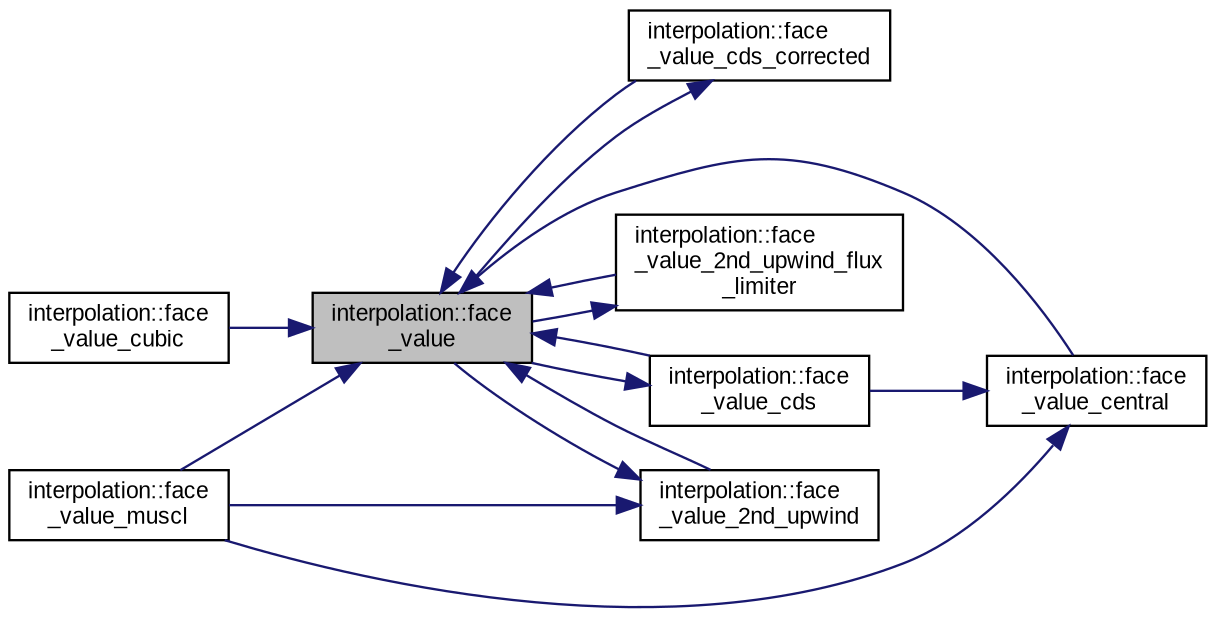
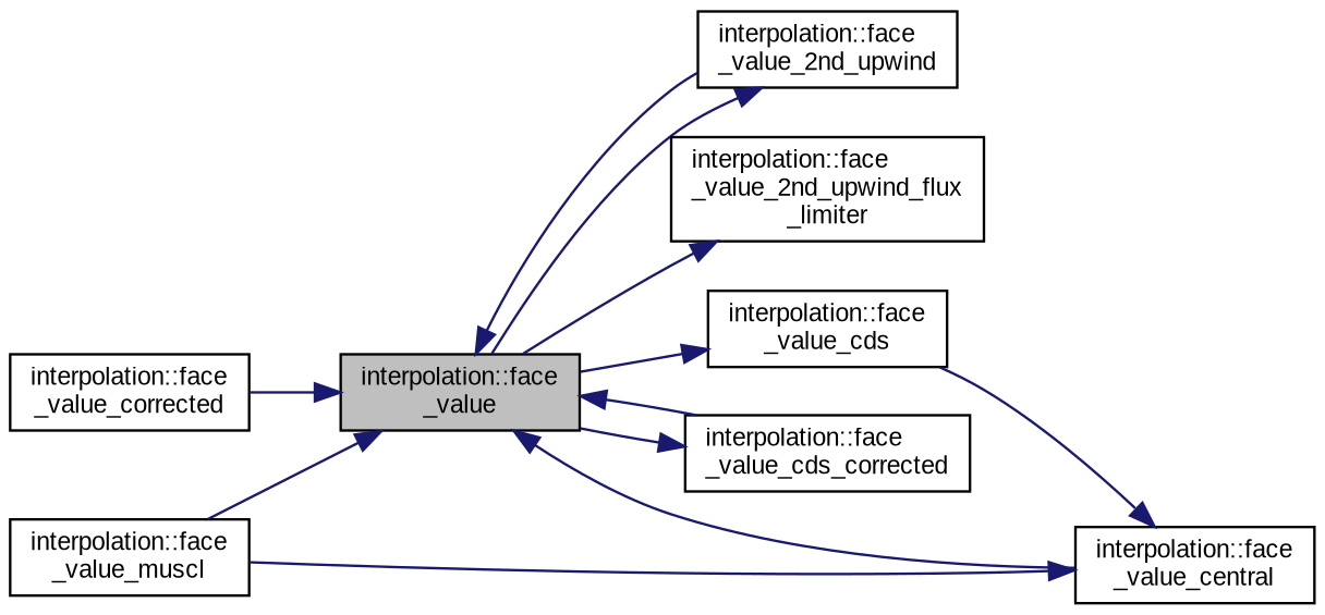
  digraph {
    fontname="Liberation Sans"
    rankdir=LR
    node [color=black fillcolor=white fontname="Liberation Sans" fontsize=10 shape=record style=filled]
    edge [color=midnightblue fontname="Liberation Sans" fontsize=10 labelfontname=Helvetica labelfontsize=10 style=solid]
    n1 [fillcolor=grey75 fontcolor=black height=0.2 label="interpolation::face\l_value" width=0.4]
    n2 [height=0.2 label="interpolation::face\l_value_2nd_upwind" width=0.4]
    n3 [height=0.2 label="interpolation::face\l_value_2nd_upwind_flux\l_limiter" width=0.4]
    n4 [height=0.2 label="interpolation::face\l_value_cds" width=0.4]
    n5 [height=0.2 label="interpolation::face\l_value_cds_corrected" width=0.4]
    n6 [height=0.2 label="interpolation::face\l_value_central" width=0.4]
-   n7 [height=0.2 label="interpolation::face\l_value_cubic" width=0.4]
+   n7 [height=0.2 label="interpolation::face\l_value_corrected" width=0.4]
    n8 [height=0.2 label="interpolation::face\l_value_muscl" width=0.4]
    n1 -> n2
    n1 -> n3
    n1 -> n4
    n1 -> n5
    n2 -> n1
-   n3 -> n1
-   n4 -> n1
    n4 -> n6
    n5 -> n1
    n6 -> n1
    n7 -> n1
    n8 -> n1
-   n8 -> n2
    n8 -> n6
  }
